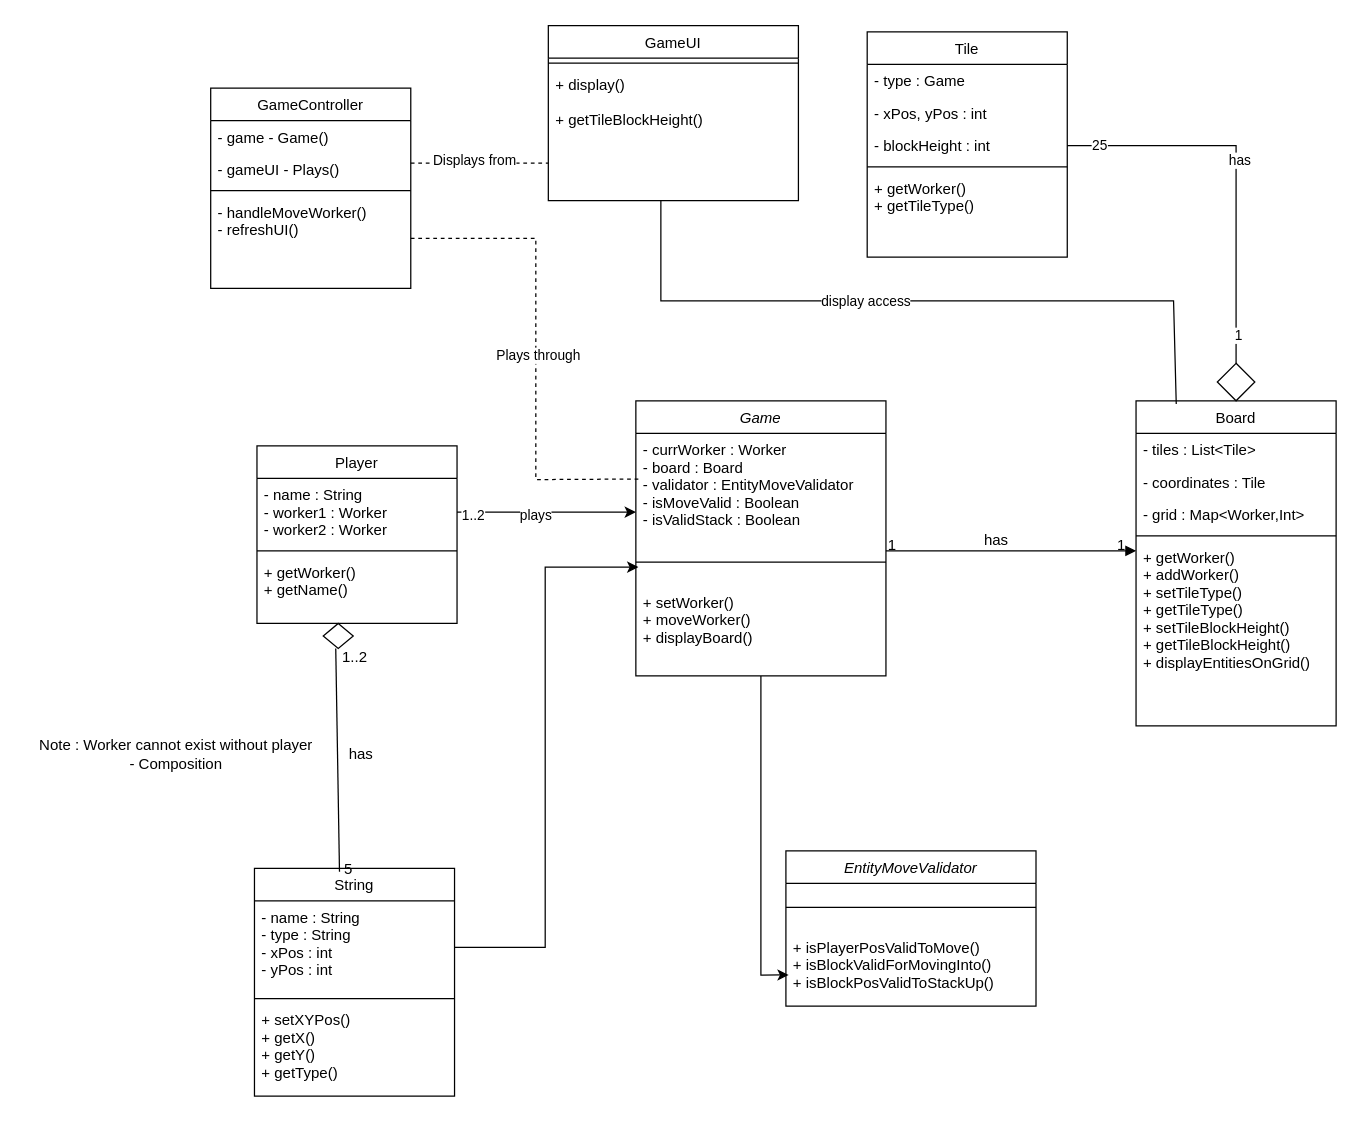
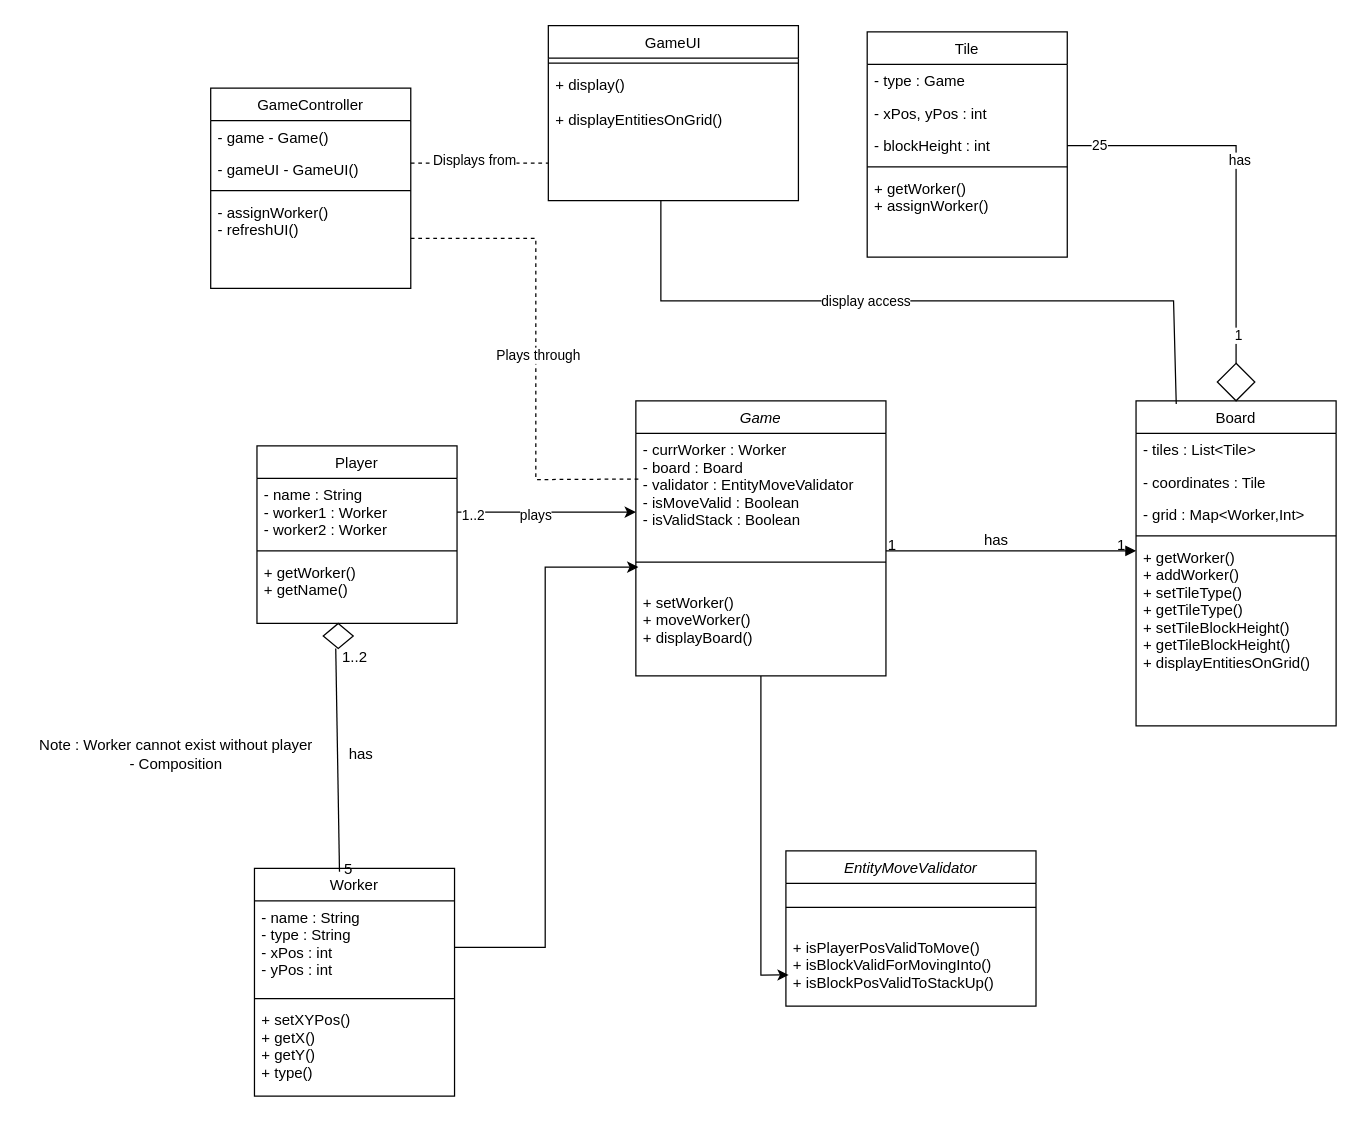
  <mxCell id="0" />
  <mxCell id="1" parent="0" />
  <mxCell id="2" value="Game" style="swimlane;fontStyle=2;align=center;verticalAlign=top;childLayout=stackLayout;horizontal=1;startSize=26;horizontalStack=0;resizeParent=1;resizeLast=0;collapsible=1;marginBottom=0;rounded=0;shadow=0;strokeWidth=1;" parent="1" vertex="1"><mxGeometry x="508" y="320" width="200" height="220" as="geometry"><mxRectangle x="230" y="140" width="160" height="26" as="alternateBounds" /></mxGeometry></mxCell>
  <mxCell id="3" value="- currWorker : Worker&#10;- board : Board&#10;- validator : EntityMoveValidator&#10;- isMoveValid : Boolean&#10;- isValidStack : Boolean&#10;" style="text;align=left;verticalAlign=top;spacingLeft=4;spacingRight=4;overflow=hidden;rotatable=0;points=[[0,0.5],[1,0.5]];portConstraint=eastwest;rounded=0;shadow=0;html=0;" parent="2" vertex="1"><mxGeometry y="26" width="200" height="84" as="geometry" /></mxCell>
  <mxCell id="4" value="" style="line;html=1;strokeWidth=1;align=left;verticalAlign=middle;spacingTop=-1;spacingLeft=3;spacingRight=3;rotatable=0;labelPosition=right;points=[];portConstraint=eastwest;" parent="2" vertex="1"><mxGeometry y="110" width="200" height="38" as="geometry" /></mxCell>
  <mxCell id="5" value="+ setWorker()&#10;+ moveWorker()&#10;+ displayBoard()" style="text;align=left;verticalAlign=top;spacingLeft=4;spacingRight=4;overflow=hidden;rotatable=0;points=[[0,0.5],[1,0.5]];portConstraint=eastwest;rounded=0;shadow=0;html=0;" vertex="1" parent="2"><mxGeometry y="148" width="200" height="54" as="geometry" /></mxCell>
  <mxCell id="6" value="Player" style="swimlane;fontStyle=0;align=center;verticalAlign=top;childLayout=stackLayout;horizontal=1;startSize=26;horizontalStack=0;resizeParent=1;resizeLast=0;collapsible=1;marginBottom=0;rounded=0;shadow=0;strokeWidth=1;" parent="1" vertex="1"><mxGeometry x="205" y="356" width="160" height="142" as="geometry"><mxRectangle x="130" y="380" width="160" height="26" as="alternateBounds" /></mxGeometry></mxCell>
  <mxCell id="7" value="- name : String&#10;- worker1 : Worker&#10;- worker2 : Worker" style="text;align=left;verticalAlign=top;spacingLeft=4;spacingRight=4;overflow=hidden;rotatable=0;points=[[0,0.5],[1,0.5]];portConstraint=eastwest;rounded=0;shadow=0;html=0;" parent="6" vertex="1"><mxGeometry y="26" width="160" height="54" as="geometry" /></mxCell>
  <mxCell id="8" value="" style="line;html=1;strokeWidth=1;align=left;verticalAlign=middle;spacingTop=-1;spacingLeft=3;spacingRight=3;rotatable=0;labelPosition=right;points=[];portConstraint=eastwest;" parent="6" vertex="1"><mxGeometry y="80" width="160" height="8" as="geometry" /></mxCell>
  <mxCell id="9" value="+ getWorker()&#10;+ getName()&#10;" style="text;align=left;verticalAlign=top;spacingLeft=4;spacingRight=4;overflow=hidden;rotatable=0;points=[[0,0.5],[1,0.5]];portConstraint=eastwest;rounded=0;shadow=0;html=0;" vertex="1" parent="6"><mxGeometry y="88" width="160" height="54" as="geometry" /></mxCell>
- <mxCell id="10" value="String" style="swimlane;fontStyle=0;align=center;verticalAlign=top;childLayout=stackLayout;horizontal=1;startSize=26;horizontalStack=0;resizeParent=1;resizeLast=0;collapsible=1;marginBottom=0;rounded=0;shadow=0;strokeWidth=1;" parent="1" vertex="1"><mxGeometry x="203" y="694" width="160" height="182" as="geometry"><mxRectangle x="340" y="380" width="170" height="26" as="alternateBounds" /></mxGeometry></mxCell>
+ <mxCell id="10" value="Worker" style="swimlane;fontStyle=0;align=center;verticalAlign=top;childLayout=stackLayout;horizontal=1;startSize=26;horizontalStack=0;resizeParent=1;resizeLast=0;collapsible=1;marginBottom=0;rounded=0;shadow=0;strokeWidth=1;" parent="1" vertex="1"><mxGeometry x="203" y="694" width="160" height="182" as="geometry"><mxRectangle x="340" y="380" width="170" height="26" as="alternateBounds" /></mxGeometry></mxCell>
  <mxCell id="11" value="- name : String&#10;- type : String&#10;- xPos : int&#10;- yPos : int&#10;" style="text;align=left;verticalAlign=top;spacingLeft=4;spacingRight=4;overflow=hidden;rotatable=0;points=[[0,0.5],[1,0.5]];portConstraint=eastwest;" parent="10" vertex="1"><mxGeometry y="26" width="160" height="74" as="geometry" /></mxCell>
  <mxCell id="12" value="" style="line;html=1;strokeWidth=1;align=left;verticalAlign=middle;spacingTop=-1;spacingLeft=3;spacingRight=3;rotatable=0;labelPosition=right;points=[];portConstraint=eastwest;" parent="10" vertex="1"><mxGeometry y="100" width="160" height="8" as="geometry" /></mxCell>
- <mxCell id="13" value="+ setXYPos()&#10;+ getX()&#10;+ getY()&#10;+ getType()&#10;" style="text;align=left;verticalAlign=top;spacingLeft=4;spacingRight=4;overflow=hidden;rotatable=0;points=[[0,0.5],[1,0.5]];portConstraint=eastwest;" vertex="1" parent="10"><mxGeometry y="108" width="160" height="74" as="geometry" /></mxCell>
+ <mxCell id="13" value="+ setXYPos()&#10;+ getX()&#10;+ getY()&#10;+ type()&#10;" style="text;align=left;verticalAlign=top;spacingLeft=4;spacingRight=4;overflow=hidden;rotatable=0;points=[[0,0.5],[1,0.5]];portConstraint=eastwest;" vertex="1" parent="10"><mxGeometry y="108" width="160" height="74" as="geometry" /></mxCell>
  <mxCell id="14" value="Board" style="swimlane;fontStyle=0;align=center;verticalAlign=top;childLayout=stackLayout;horizontal=1;startSize=26;horizontalStack=0;resizeParent=1;resizeLast=0;collapsible=1;marginBottom=0;rounded=0;shadow=0;strokeWidth=1;" parent="1" vertex="1"><mxGeometry x="908" y="320" width="160" height="260" as="geometry"><mxRectangle x="550" y="140" width="160" height="26" as="alternateBounds" /></mxGeometry></mxCell>
  <mxCell id="15" value="- tiles : List&lt;Tile&gt;" style="text;align=left;verticalAlign=top;spacingLeft=4;spacingRight=4;overflow=hidden;rotatable=0;points=[[0,0.5],[1,0.5]];portConstraint=eastwest;" parent="14" vertex="1"><mxGeometry y="26" width="160" height="26" as="geometry" /></mxCell>
  <mxCell id="16" value="- coordinates : Tile" style="text;align=left;verticalAlign=top;spacingLeft=4;spacingRight=4;overflow=hidden;rotatable=0;points=[[0,0.5],[1,0.5]];portConstraint=eastwest;rounded=0;shadow=0;html=0;" parent="14" vertex="1"><mxGeometry y="52" width="160" height="26" as="geometry" /></mxCell>
  <mxCell id="17" value="- grid : Map&lt;Worker,Int&gt;" style="text;align=left;verticalAlign=top;spacingLeft=4;spacingRight=4;overflow=hidden;rotatable=0;points=[[0,0.5],[1,0.5]];portConstraint=eastwest;rounded=0;shadow=0;html=0;" parent="14" vertex="1"><mxGeometry y="78" width="160" height="26" as="geometry" /></mxCell>
  <mxCell id="18" value="" style="line;html=1;strokeWidth=1;align=left;verticalAlign=middle;spacingTop=-1;spacingLeft=3;spacingRight=3;rotatable=0;labelPosition=right;points=[];portConstraint=eastwest;" parent="14" vertex="1"><mxGeometry y="104" width="160" height="8" as="geometry" /></mxCell>
  <mxCell id="19" value="+ getWorker()&#10;+ addWorker()&#10;+ setTileType()&#10;+ getTileType()&#10;+ setTileBlockHeight()&#10;+ getTileBlockHeight()&#10;+ displayEntitiesOnGrid()&#10;&#10;&#10;&#10;&#10;" style="text;align=left;verticalAlign=top;spacingLeft=4;spacingRight=4;overflow=hidden;rotatable=0;points=[[0,0.5],[1,0.5]];portConstraint=eastwest;" parent="14" vertex="1"><mxGeometry y="112" width="160" height="122" as="geometry" /></mxCell>
  <mxCell id="20" value="" style="endArrow=block;shadow=0;strokeWidth=1;rounded=0;endFill=1;edgeStyle=elbowEdgeStyle;elbow=vertical;" parent="1" source="2" target="14" edge="1"><mxGeometry x="0.5" y="41" relative="1" as="geometry"><mxPoint x="648" y="392" as="sourcePoint" /><mxPoint x="808" y="392" as="targetPoint" /><mxPoint x="-40" y="32" as="offset" /><Array as="points"><mxPoint x="858" y="440" /></Array></mxGeometry></mxCell>
  <mxCell id="21" value="1" style="resizable=0;align=left;verticalAlign=bottom;labelBackgroundColor=none;fontSize=12;" parent="20" connectable="0" vertex="1"><mxGeometry x="-1" relative="1" as="geometry"><mxPoint y="4" as="offset" /></mxGeometry></mxCell>
  <mxCell id="22" value="1" style="resizable=0;align=right;verticalAlign=bottom;labelBackgroundColor=none;fontSize=12;" parent="20" connectable="0" vertex="1"><mxGeometry x="1" relative="1" as="geometry"><mxPoint x="-7" y="4" as="offset" /></mxGeometry></mxCell>
  <mxCell id="23" value="has" style="text;html=1;resizable=0;points=[];;align=center;verticalAlign=middle;labelBackgroundColor=none;rounded=0;shadow=0;strokeWidth=1;fontSize=12;" parent="20" vertex="1" connectable="0"><mxGeometry x="0.5" y="49" relative="1" as="geometry"><mxPoint x="-63" y="40" as="offset" /></mxGeometry></mxCell>
  <mxCell id="24" value="" style="rhombus;whiteSpace=wrap;html=1;" vertex="1" parent="1"><mxGeometry x="258" y="498" width="24" height="20" as="geometry" /></mxCell>
  <mxCell id="25" value="" style="endArrow=none;html=1;rounded=0;exitX=0.425;exitY=0.014;exitDx=0;exitDy=0;exitPerimeter=0;" edge="1" parent="1" source="10"><mxGeometry width="50" height="50" relative="1" as="geometry"><mxPoint x="218" y="568" as="sourcePoint" /><mxPoint y="518" as="targetPoint" x="268" /></mxGeometry></mxCell>
  <mxCell id="26" value="1..2" style="text;html=1;align=center;verticalAlign=middle;resizable=0;points=[];autosize=1;strokeColor=none;fillColor=none;" vertex="1" parent="1"><mxGeometry x="263" y="510" width="40" height="30" as="geometry" /></mxCell>
  <mxCell id="27" value="5" style="text;html=1;align=center;verticalAlign=middle;resizable=0;points=[];autosize=1;strokeColor=none;fillColor=none;" vertex="1" parent="1"><mxGeometry x="263" y="680" width="30" height="30" as="geometry" /></mxCell>
  <mxCell id="28" value="has" style="text;html=1;align=center;verticalAlign=middle;resizable=0;points=[];autosize=1;strokeColor=none;fillColor=none;" vertex="1" parent="1"><mxGeometry y="588" width="40" height="30" as="geometry" x="268" /></mxCell>
  <mxCell id="29" value="&lt;div&gt;Note : Worker cannot exist without player&lt;/div&gt;&lt;div&gt;- Composition&lt;/div&gt;" style="text;html=1;align=center;verticalAlign=middle;resizable=0;points=[];autosize=1;strokeColor=none;fillColor=none;" vertex="1" parent="1"><mxGeometry x="20" y="583" width="240" height="40" as="geometry" /></mxCell>
  <mxCell id="30" style="edgeStyle=orthogonalEdgeStyle;rounded=0;orthogonalLoop=1;jettySize=auto;html=1;entryX=0.01;entryY=0.605;entryDx=0;entryDy=0;entryPerimeter=0;" edge="1" parent="1" source="11" target="4"><mxGeometry relative="1" as="geometry" /></mxCell>
  <mxCell id="31" style="edgeStyle=orthogonalEdgeStyle;rounded=0;orthogonalLoop=1;jettySize=auto;html=1;entryX=0;entryY=0.75;entryDx=0;entryDy=0;entryPerimeter=0;" edge="1" parent="1" source="7" target="3"><mxGeometry relative="1" as="geometry" /></mxCell>
  <mxCell id="32" value="plays" style="edgeLabel;html=1;align=center;verticalAlign=middle;resizable=0;points=[];" vertex="1" connectable="0" parent="31"><mxGeometry x="-0.128" y="-2" relative="1" as="geometry"><mxPoint as="offset" /></mxGeometry></mxCell>
  <mxCell id="33" value="1..2" style="edgeLabel;html=1;align=center;verticalAlign=middle;resizable=0;points=[];" vertex="1" connectable="0" parent="31"><mxGeometry x="-0.826" y="-2" relative="1" as="geometry"><mxPoint as="offset" /></mxGeometry></mxCell>
  <mxCell id="34" value="EntityMoveValidator" style="swimlane;fontStyle=2;align=center;verticalAlign=top;childLayout=stackLayout;horizontal=1;startSize=26;horizontalStack=0;resizeParent=1;resizeLast=0;collapsible=1;marginBottom=0;rounded=0;shadow=0;strokeWidth=1;" vertex="1" parent="1"><mxGeometry x="628" y="680" width="200" height="124" as="geometry"><mxRectangle x="230" y="140" width="160" height="26" as="alternateBounds" /></mxGeometry></mxCell>
  <mxCell id="35" value="" style="line;html=1;strokeWidth=1;align=left;verticalAlign=middle;spacingTop=-1;spacingLeft=3;spacingRight=3;rotatable=0;labelPosition=right;points=[];portConstraint=eastwest;" vertex="1" parent="34"><mxGeometry y="26" width="200" height="38" as="geometry" /></mxCell>
  <mxCell id="36" value="+ isPlayerPosValidToMove() &#10;+ isBlockValidForMovingInto()&#10;+ isBlockPosValidToStackUp()&#10;&#10;" style="text;align=left;verticalAlign=top;spacingLeft=4;spacingRight=4;overflow=hidden;rotatable=0;points=[[0,0.5],[1,0.5]];portConstraint=eastwest;rounded=0;shadow=0;html=0;" vertex="1" parent="34"><mxGeometry y="64" width="200" height="54" as="geometry" /></mxCell>
  <mxCell id="37" value="Tile" style="swimlane;fontStyle=0;align=center;verticalAlign=top;childLayout=stackLayout;horizontal=1;startSize=26;horizontalStack=0;resizeParent=1;resizeLast=0;collapsible=1;marginBottom=0;rounded=0;shadow=0;strokeWidth=1;" vertex="1" parent="1"><mxGeometry x="693" y="25" width="160" height="180" as="geometry"><mxRectangle x="550" y="140" width="160" height="26" as="alternateBounds" /></mxGeometry></mxCell>
  <mxCell id="38" value="- type : Game" style="text;align=left;verticalAlign=top;spacingLeft=4;spacingRight=4;overflow=hidden;rotatable=0;points=[[0,0.5],[1,0.5]];portConstraint=eastwest;" vertex="1" parent="37"><mxGeometry y="26" width="160" height="26" as="geometry" /></mxCell>
  <mxCell id="39" value="- xPos, yPos : int" style="text;align=left;verticalAlign=top;spacingLeft=4;spacingRight=4;overflow=hidden;rotatable=0;points=[[0,0.5],[1,0.5]];portConstraint=eastwest;rounded=0;shadow=0;html=0;" vertex="1" parent="37"><mxGeometry y="52" width="160" height="26" as="geometry" /></mxCell>
  <mxCell id="40" value="- blockHeight : int" style="text;align=left;verticalAlign=top;spacingLeft=4;spacingRight=4;overflow=hidden;rotatable=0;points=[[0,0.5],[1,0.5]];portConstraint=eastwest;rounded=0;shadow=0;html=0;" vertex="1" parent="37"><mxGeometry y="78" width="160" height="26" as="geometry" /></mxCell>
  <mxCell id="41" value="" style="line;html=1;strokeWidth=1;align=left;verticalAlign=middle;spacingTop=-1;spacingLeft=3;spacingRight=3;rotatable=0;labelPosition=right;points=[];portConstraint=eastwest;" vertex="1" parent="37"><mxGeometry y="104" width="160" height="8" as="geometry" /></mxCell>
- <mxCell id="42" value="+ getWorker()&#10;+ getTileType()&#10;&#10;&#10;&#10;&#10;" style="text;align=left;verticalAlign=top;spacingLeft=4;spacingRight=4;overflow=hidden;rotatable=0;points=[[0,0.5],[1,0.5]];portConstraint=eastwest;" vertex="1" parent="37"><mxGeometry y="112" width="160" height="42" as="geometry" /></mxCell>
+ <mxCell id="42" value="+ getWorker()&#10;+ assignWorker()&#10;&#10;&#10;&#10;&#10;" style="text;align=left;verticalAlign=top;spacingLeft=4;spacingRight=4;overflow=hidden;rotatable=0;points=[[0,0.5],[1,0.5]];portConstraint=eastwest;" vertex="1" parent="37"><mxGeometry y="112" width="160" height="42" as="geometry" /></mxCell>
  <mxCell id="43" value="" style="rhombus;whiteSpace=wrap;html=1;" vertex="1" parent="1"><mxGeometry x="973" y="290" width="30" height="30" as="geometry" /></mxCell>
  <mxCell id="44" value="" style="endArrow=none;html=1;rounded=0;entryX=1;entryY=0.5;entryDx=0;entryDy=0;" edge="1" parent="1" target="40"><mxGeometry width="50" height="50" relative="1" as="geometry"><mxPoint x="988" y="290" as="sourcePoint" /><mxPoint x="1038" y="240" as="targetPoint" /><Array as="points"><mxPoint x="988" y="116" /></Array></mxGeometry></mxCell>
  <mxCell id="45" value="25" style="edgeLabel;html=1;align=center;verticalAlign=middle;resizable=0;points=[];" vertex="1" connectable="0" parent="44"><mxGeometry x="0.841" y="-1" relative="1" as="geometry"><mxPoint as="offset" /></mxGeometry></mxCell>
  <mxCell id="46" value="1" style="edgeLabel;html=1;align=center;verticalAlign=middle;resizable=0;points=[];" vertex="1" connectable="0" parent="44"><mxGeometry x="-0.849" y="-1" relative="1" as="geometry"><mxPoint as="offset" /></mxGeometry></mxCell>
  <mxCell id="47" value="has" style="edgeLabel;html=1;align=center;verticalAlign=middle;resizable=0;points=[];" vertex="1" connectable="0" parent="44"><mxGeometry x="0.054" y="-2" relative="1" as="geometry"><mxPoint as="offset" /></mxGeometry></mxCell>
  <mxCell id="48" value="GameUI" style="swimlane;fontStyle=0;align=center;verticalAlign=top;childLayout=stackLayout;horizontal=1;startSize=26;horizontalStack=0;resizeParent=1;resizeLast=0;collapsible=1;marginBottom=0;rounded=0;shadow=0;strokeWidth=1;" vertex="1" parent="1"><mxGeometry x="438" y="20" width="200" height="140" as="geometry"><mxRectangle x="550" y="140" width="160" height="26" as="alternateBounds" /></mxGeometry></mxCell>
  <mxCell id="49" value="" style="line;html=1;strokeWidth=1;align=left;verticalAlign=middle;spacingTop=-1;spacingLeft=3;spacingRight=3;rotatable=0;labelPosition=right;points=[];portConstraint=eastwest;" vertex="1" parent="48"><mxGeometry y="26" width="200" height="8" as="geometry" /></mxCell>
- <mxCell id="50" value="+ display()&#10;&#10;+ getTileBlockHeight()" style="text;align=left;verticalAlign=top;spacingLeft=4;spacingRight=4;overflow=hidden;rotatable=0;points=[[0,0.5],[1,0.5]];portConstraint=eastwest;" vertex="1" parent="48"><mxGeometry y="34" width="200" height="76" as="geometry" /></mxCell>
+ <mxCell id="50" value="+ display()&#10;&#10;+ displayEntitiesOnGrid()" style="text;align=left;verticalAlign=top;spacingLeft=4;spacingRight=4;overflow=hidden;rotatable=0;points=[[0,0.5],[1,0.5]];portConstraint=eastwest;" vertex="1" parent="48"><mxGeometry y="34" width="200" height="76" as="geometry" /></mxCell>
  <mxCell id="51" value="" style="endArrow=none;html=1;rounded=0;exitX=0.201;exitY=0.01;exitDx=0;exitDy=0;exitPerimeter=0;" edge="1" parent="1" source="14"><mxGeometry width="50" height="50" relative="1" as="geometry"><mxPoint x="478" y="250" as="sourcePoint" /><mxPoint x="528" y="160" as="targetPoint" /><Array as="points"><mxPoint x="938" y="240" /><mxPoint x="528" y="240" /></Array></mxGeometry></mxCell>
  <mxCell id="52" value="display access " style="edgeLabel;html=1;align=center;verticalAlign=middle;resizable=0;points=[];" vertex="1" connectable="0" parent="51"><mxGeometry x="0.15" relative="1" as="geometry"><mxPoint as="offset" /></mxGeometry></mxCell>
  <mxCell id="53" style="edgeStyle=orthogonalEdgeStyle;rounded=0;orthogonalLoop=1;jettySize=auto;html=1;exitX=0.5;exitY=1;exitDx=0;exitDy=0;entryX=0.011;entryY=0.651;entryDx=0;entryDy=0;entryPerimeter=0;" edge="1" parent="1" source="2" target="36"><mxGeometry relative="1" as="geometry" /></mxCell>
  <mxCell id="54" value="GameController" style="swimlane;fontStyle=0;align=center;verticalAlign=top;childLayout=stackLayout;horizontal=1;startSize=26;horizontalStack=0;resizeParent=1;resizeLast=0;collapsible=1;marginBottom=0;rounded=0;shadow=0;strokeWidth=1;" vertex="1" parent="1"><mxGeometry x="168" y="70" width="160" height="160" as="geometry"><mxRectangle x="550" y="140" width="160" height="26" as="alternateBounds" /></mxGeometry></mxCell>
  <mxCell id="55" value="- game - Game()" style="text;align=left;verticalAlign=top;spacingLeft=4;spacingRight=4;overflow=hidden;rotatable=0;points=[[0,0.5],[1,0.5]];portConstraint=eastwest;" vertex="1" parent="54"><mxGeometry y="26" width="160" height="26" as="geometry" /></mxCell>
- <mxCell id="56" value="- gameUI - Plays()" style="text;align=left;verticalAlign=top;spacingLeft=4;spacingRight=4;overflow=hidden;rotatable=0;points=[[0,0.5],[1,0.5]];portConstraint=eastwest;rounded=0;shadow=0;html=0;" vertex="1" parent="54"><mxGeometry y="52" width="160" height="26" as="geometry" /></mxCell>
+ <mxCell id="56" value="- gameUI - GameUI()" style="text;align=left;verticalAlign=top;spacingLeft=4;spacingRight=4;overflow=hidden;rotatable=0;points=[[0,0.5],[1,0.5]];portConstraint=eastwest;rounded=0;shadow=0;html=0;" vertex="1" parent="54"><mxGeometry y="52" width="160" height="26" as="geometry" /></mxCell>
  <mxCell id="57" value="" style="line;html=1;strokeWidth=1;align=left;verticalAlign=middle;spacingTop=-1;spacingLeft=3;spacingRight=3;rotatable=0;labelPosition=right;points=[];portConstraint=eastwest;" vertex="1" parent="54"><mxGeometry y="78" width="160" height="8" as="geometry" /></mxCell>
- <mxCell id="58" value="- handleMoveWorker()&#10;- refreshUI()&#10;" style="text;align=left;verticalAlign=top;spacingLeft=4;spacingRight=4;overflow=hidden;rotatable=0;points=[[0,0.5],[1,0.5]];portConstraint=eastwest;" vertex="1" parent="54"><mxGeometry y="86" width="160" height="48" as="geometry" /></mxCell>
+ <mxCell id="58" value="- assignWorker()&#10;- refreshUI()&#10;" style="text;align=left;verticalAlign=top;spacingLeft=4;spacingRight=4;overflow=hidden;rotatable=0;points=[[0,0.5],[1,0.5]];portConstraint=eastwest;" vertex="1" parent="54"><mxGeometry y="86" width="160" height="48" as="geometry" /></mxCell>
  <mxCell id="59" value="" style="endArrow=none;dashed=1;html=1;rounded=0;" edge="1" parent="1"><mxGeometry width="50" height="50" relative="1" as="geometry"><mxPoint x="328" y="130" as="sourcePoint" /><mxPoint x="438" y="130" as="targetPoint" /></mxGeometry></mxCell>
  <mxCell id="60" value="Displays from" style="edgeLabel;html=1;align=center;verticalAlign=middle;resizable=0;points=[];" vertex="1" connectable="0" parent="59"><mxGeometry x="-0.203" y="3" relative="1" as="geometry"><mxPoint x="6" as="offset" /></mxGeometry></mxCell>
  <mxCell id="61" value="" style="endArrow=none;dashed=1;html=1;rounded=0;entryX=0.012;entryY=0.435;entryDx=0;entryDy=0;entryPerimeter=0;" edge="1" parent="1" target="3"><mxGeometry width="50" height="50" relative="1" as="geometry"><mxPoint x="328" y="190" as="sourcePoint" /><mxPoint x="378" y="140" as="targetPoint" /><Array as="points"><mxPoint x="428" y="190" /><mxPoint x="428" y="383" /></Array></mxGeometry></mxCell>
  <mxCell id="62" value="Plays through" style="edgeLabel;html=1;align=center;verticalAlign=middle;resizable=0;points=[];" vertex="1" connectable="0" parent="61"><mxGeometry x="0.026" y="1" relative="1" as="geometry"><mxPoint as="offset" /></mxGeometry></mxCell>
